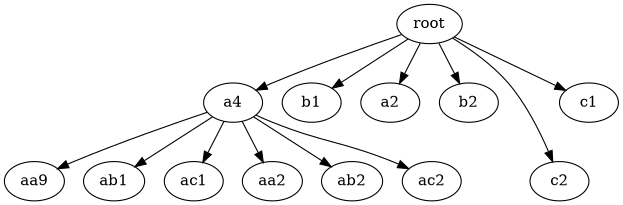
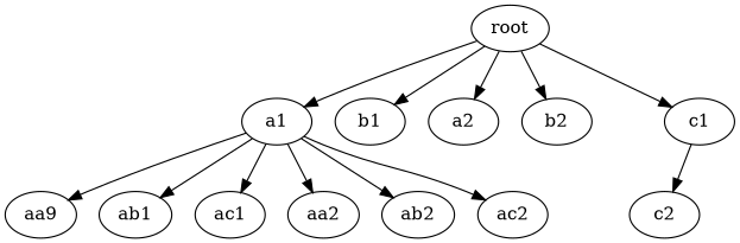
  digraph {
    ordering=in
    node [texlbl="$s_1$"]
    root [texlbl=root]
-   a1 [label=a4]
+   a1
    b1 [texlbl="$s_1r$"]
    c1 [texlbl="$rs_1$"]
    a2 [texlbl="$s_2$"]
    b2 [texlbl="$s_2r$"]
    c2 [texlbl="$rs_2$"]
    n8 [label=aa9]
    ab1 [texlbl="$s_1r$"]
    ac1 [texlbl="$rs_1$"]
    aa2 [texlbl="$s_2$"]
    ab2 [texlbl="$s_2r$"]
    ac2 [texlbl="$rs_2$"]
    root -> a1
    root -> b1
    root -> c1
    root -> a2
    root -> b2
-   root -> c2
+   c1 -> c2
    a1 -> n8
    a1 -> ab1
    a1 -> ac1
    a1 -> aa2
    a1 -> ab2
    a1 -> ac2
  }
